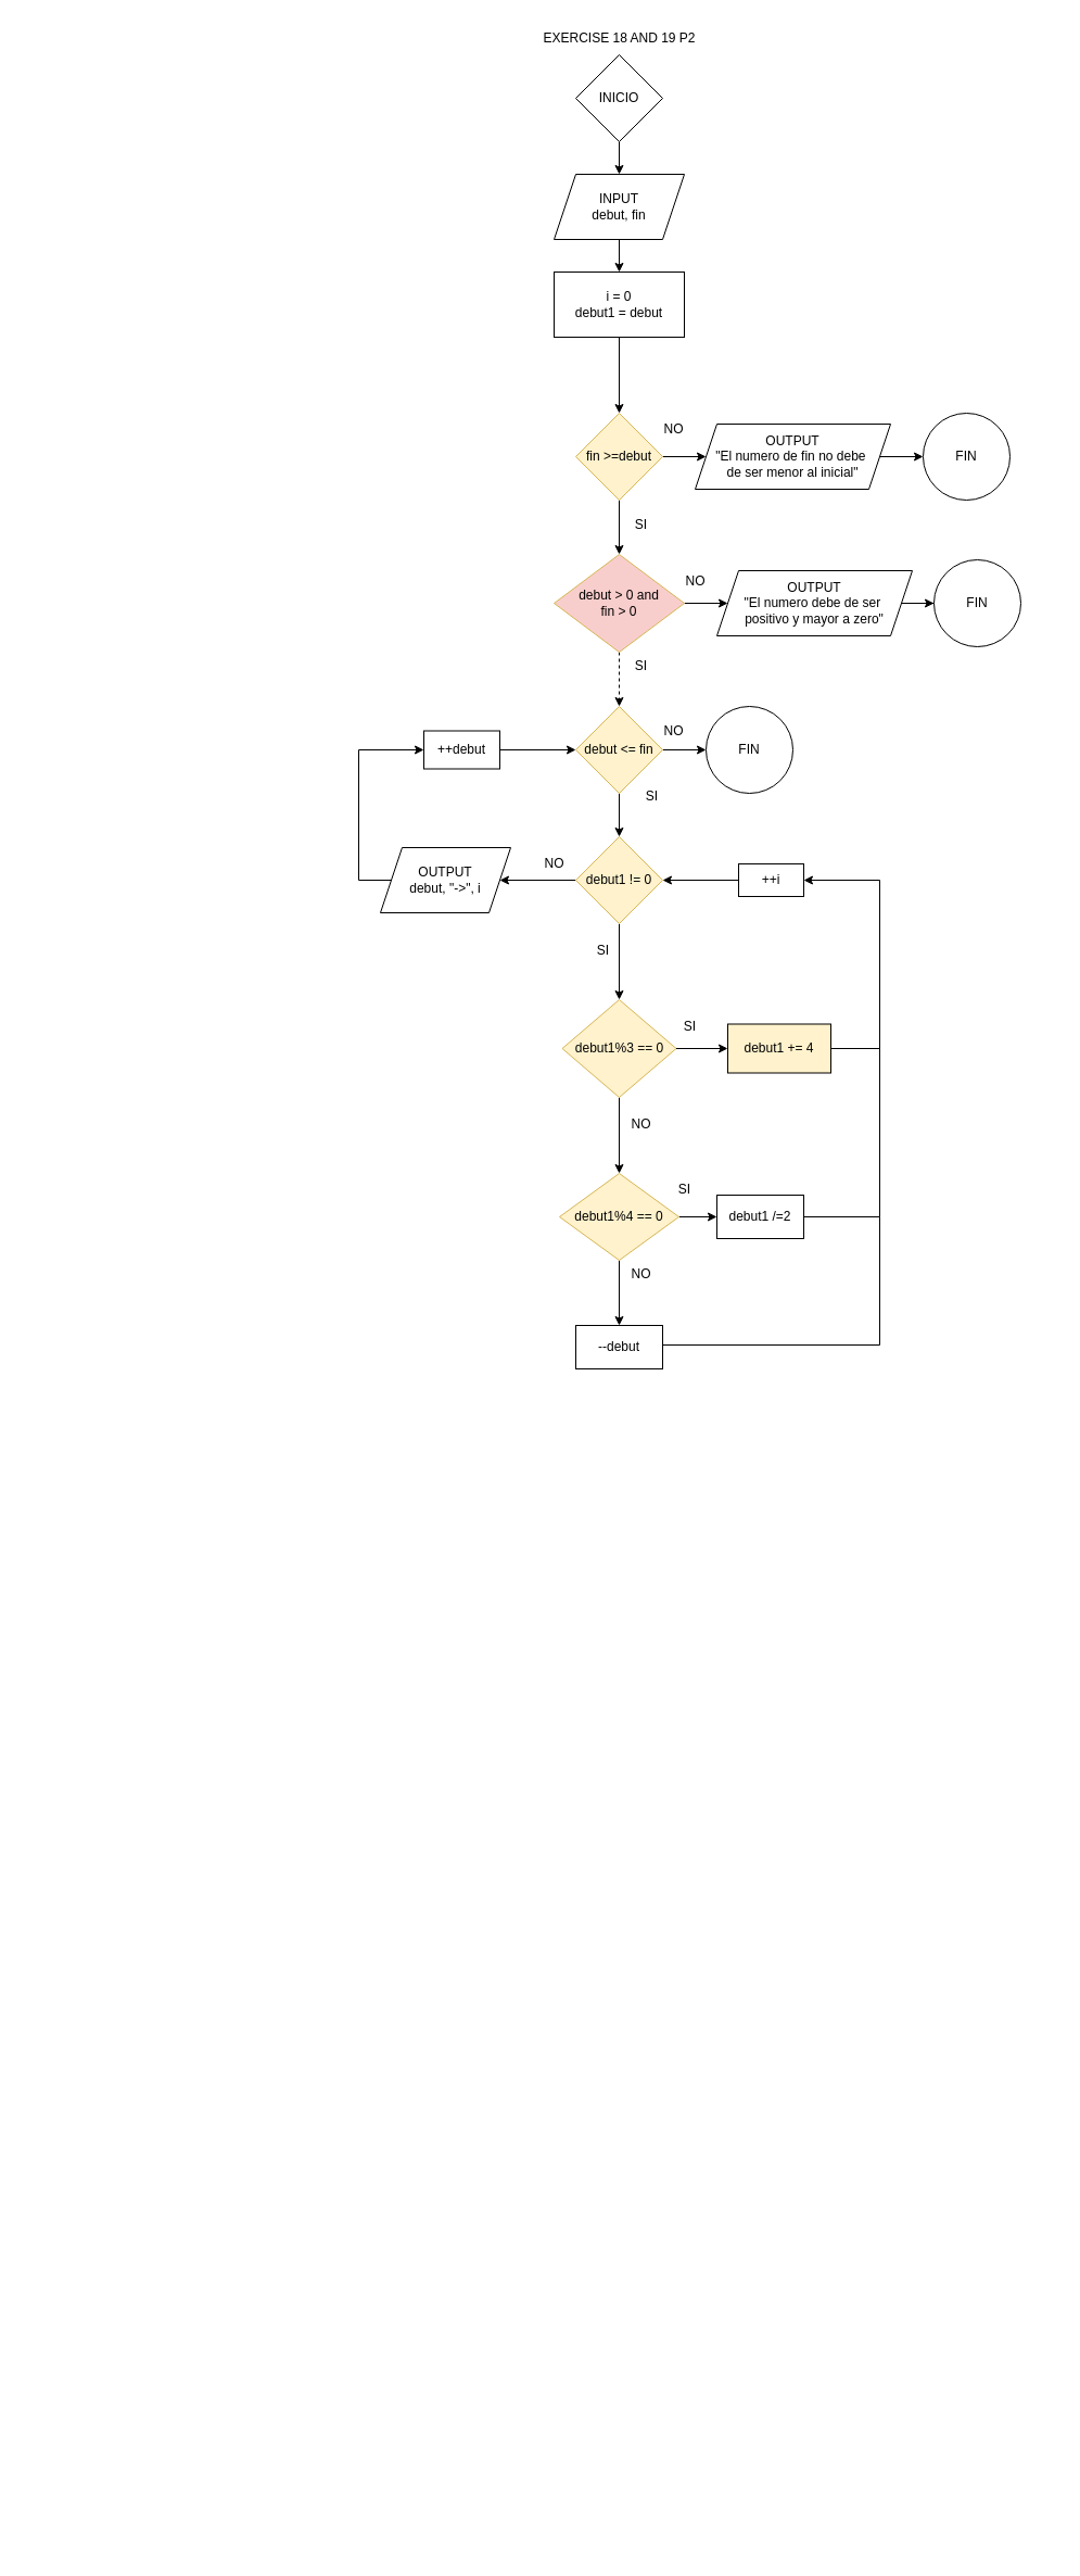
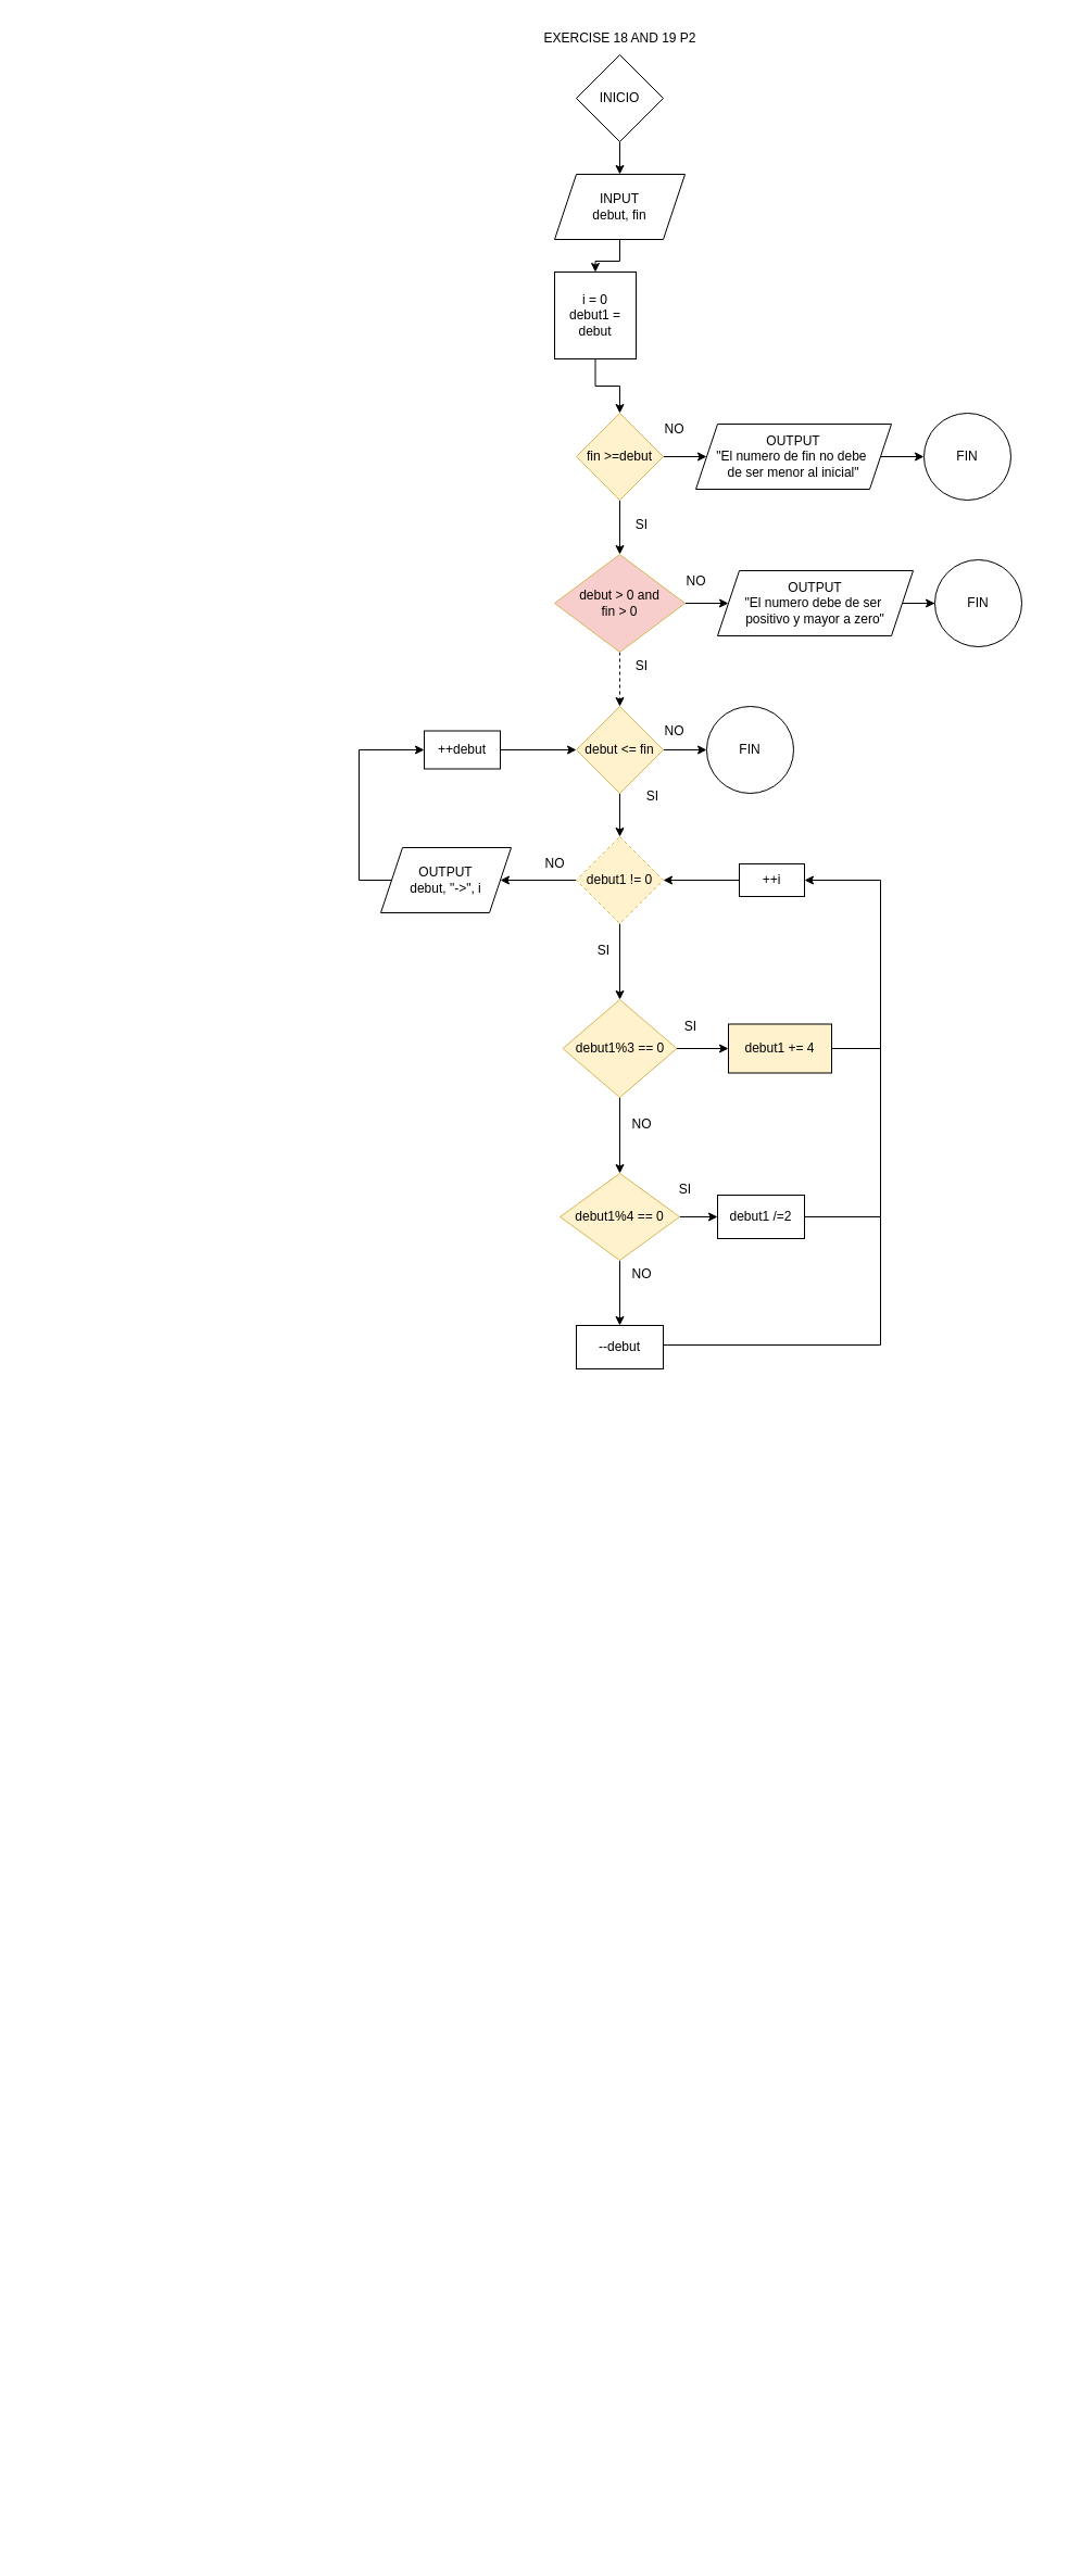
  <mxCell id="0" />
  <mxCell id="1" parent="0" />
  <mxCell id="2" value="EXERCISE 18 AND 19 P2" style="text;html=1;align=center;verticalAlign=middle;resizable=0;points=[];autosize=1;strokeColor=none;fillColor=none;" parent="1" vertex="1"><mxGeometry x="490" width="160" height="30" as="geometry" y="20" /></mxCell>
  <mxCell id="3" style="edgeStyle=orthogonalEdgeStyle;rounded=0;orthogonalLoop=1;jettySize=auto;html=1;exitX=0;exitY=0.5;exitDx=0;exitDy=0;entryX=0;entryY=0.5;entryDx=0;entryDy=0;" edge="1" parent="1"><mxGeometry relative="1" as="geometry"><mxPoint x="502.5" y="1330" as="targetPoint" /><Array as="points"><mxPoint x="20" y="2270" /><mxPoint x="20" y="1330" /></Array></mxGeometry></mxCell>
  <mxCell id="4" style="edgeStyle=orthogonalEdgeStyle;rounded=0;orthogonalLoop=1;jettySize=auto;html=1;exitX=0;exitY=0.5;exitDx=0;exitDy=0;entryX=0;entryY=0.5;entryDx=0;entryDy=0;" edge="1" parent="1"><mxGeometry relative="1" as="geometry"><mxPoint x="972.5" y="1410" as="targetPoint" /><Array as="points"><mxPoint x="490" y="2350" /><mxPoint x="490" y="1410" /></Array></mxGeometry></mxCell>
  <mxCell id="5" value="" style="edgeStyle=orthogonalEdgeStyle;rounded=0;orthogonalLoop=1;jettySize=auto;html=1;" edge="1" parent="1" source="6" target="8"><mxGeometry relative="1" as="geometry" /></mxCell>
  <mxCell id="6" value="INICIO" style="rhombus;whiteSpace=wrap;html=1;" vertex="1" parent="1"><mxGeometry x="530" y="50" width="80" height="80" as="geometry" /></mxCell>
  <mxCell id="7" value="" style="edgeStyle=orthogonalEdgeStyle;rounded=0;orthogonalLoop=1;jettySize=auto;html=1;" edge="1" parent="1" source="8" target="10"><mxGeometry relative="1" as="geometry" /></mxCell>
  <mxCell id="8" value="INPUT&lt;div&gt;debut, fin&lt;/div&gt;" style="shape=parallelogram;perimeter=parallelogramPerimeter;whiteSpace=wrap;html=1;fixedSize=1;" vertex="1" parent="1"><mxGeometry x="510" y="160" width="120" height="60" as="geometry" /></mxCell>
  <mxCell id="9" value="" style="edgeStyle=orthogonalEdgeStyle;rounded=0;orthogonalLoop=1;jettySize=auto;html=1;" edge="1" parent="1" source="10" target="13"><mxGeometry relative="1" as="geometry" /></mxCell>
- <mxCell id="10" value="i = 0&lt;div&gt;debut1 = debut&lt;/div&gt;" style="whiteSpace=wrap;html=1;" vertex="1" parent="1"><mxGeometry x="510" y="250" width="120" height="60" as="geometry" /></mxCell>
+ <mxCell id="10" value="i = 0&lt;div&gt;debut1 = debut&lt;/div&gt;" style="whiteSpace=wrap;html=1;" vertex="1" parent="1"><mxGeometry x="510" y="250" width="75" height="80" as="geometry" /></mxCell>
  <mxCell id="11" value="" style="edgeStyle=orthogonalEdgeStyle;rounded=0;orthogonalLoop=1;jettySize=auto;html=1;" edge="1" parent="1" source="13" target="16"><mxGeometry relative="1" as="geometry" /></mxCell>
  <mxCell id="12" value="" style="edgeStyle=orthogonalEdgeStyle;rounded=0;orthogonalLoop=1;jettySize=auto;html=1;" edge="1" parent="1" source="13" target="19"><mxGeometry relative="1" as="geometry" /></mxCell>
  <mxCell id="13" value="fin &amp;gt;=debut" style="rhombus;whiteSpace=wrap;html=1;fillColor=#fff2cc;strokeColor=#d6b656;" vertex="1" parent="1"><mxGeometry x="530" y="380" width="80" height="80" as="geometry" /></mxCell>
  <mxCell id="14" value="NO" style="text;html=1;align=center;verticalAlign=middle;resizable=0;points=[];autosize=1;strokeColor=none;fillColor=none;" vertex="1" parent="1"><mxGeometry x="600" y="380" width="40" height="30" as="geometry" /></mxCell>
  <mxCell id="15" value="" style="edgeStyle=orthogonalEdgeStyle;rounded=0;orthogonalLoop=1;jettySize=auto;html=1;" edge="1" parent="1" source="16" target="59"><mxGeometry relative="1" as="geometry" /></mxCell>
  <mxCell id="16" value="OUTPUT&lt;div&gt;&quot;El numero de fin no debe&amp;nbsp;&lt;/div&gt;&lt;div&gt;de ser menor al inicial&quot;&lt;/div&gt;" style="shape=parallelogram;perimeter=parallelogramPerimeter;whiteSpace=wrap;html=1;fixedSize=1;" vertex="1" parent="1"><mxGeometry x="640" y="390" width="180" height="60" as="geometry" /></mxCell>
  <mxCell id="17" value="" style="edgeStyle=orthogonalEdgeStyle;rounded=0;orthogonalLoop=1;jettySize=auto;html=1;" edge="1" parent="1" source="19" target="23"><mxGeometry relative="1" as="geometry" /></mxCell>
  <mxCell id="18" value="" style="edgeStyle=orthogonalEdgeStyle;rounded=0;orthogonalLoop=1;jettySize=auto;html=1;dashed=1;" edge="1" parent="1" source="19" target="26"><mxGeometry relative="1" as="geometry" /></mxCell>
  <mxCell id="19" value="debut &amp;gt; 0 and&lt;div&gt;fin &amp;gt; 0&lt;/div&gt;" style="rhombus;whiteSpace=wrap;html=1;fillColor=#f8cecc;strokeColor=#d6b656;" vertex="1" parent="1"><mxGeometry x="510" y="510" width="120" height="90" as="geometry" /></mxCell>
  <mxCell id="20" value="SI" style="text;html=1;align=center;verticalAlign=middle;resizable=0;points=[];autosize=1;strokeColor=none;fillColor=none;" vertex="1" parent="1"><mxGeometry x="575" y="468" width="30" height="30" as="geometry" /></mxCell>
  <mxCell id="21" value="NO" style="text;html=1;align=center;verticalAlign=middle;resizable=0;points=[];autosize=1;strokeColor=none;fillColor=none;" vertex="1" parent="1"><mxGeometry x="620" y="520" width="40" height="30" as="geometry" /></mxCell>
  <mxCell id="22" value="" style="edgeStyle=orthogonalEdgeStyle;rounded=0;orthogonalLoop=1;jettySize=auto;html=1;" edge="1" parent="1" source="23" target="60"><mxGeometry relative="1" as="geometry" /></mxCell>
  <mxCell id="23" value="OUTPUT&lt;div&gt;&quot;El numero debe de ser&amp;nbsp;&lt;/div&gt;&lt;div&gt;positivo y mayor a zero&quot;&lt;/div&gt;" style="shape=parallelogram;perimeter=parallelogramPerimeter;whiteSpace=wrap;html=1;fixedSize=1;" vertex="1" parent="1"><mxGeometry x="660" y="525" width="180" height="60" as="geometry" /></mxCell>
  <mxCell id="24" value="" style="edgeStyle=orthogonalEdgeStyle;rounded=0;orthogonalLoop=1;jettySize=auto;html=1;" edge="1" parent="1" source="26" target="28"><mxGeometry relative="1" as="geometry" /></mxCell>
  <mxCell id="25" value="" style="edgeStyle=orthogonalEdgeStyle;rounded=0;orthogonalLoop=1;jettySize=auto;html=1;" edge="1" parent="1" source="26" target="33"><mxGeometry relative="1" as="geometry" /></mxCell>
  <mxCell id="26" value="debut &amp;lt;= fin" style="rhombus;whiteSpace=wrap;html=1;fillColor=#fff2cc;strokeColor=#d6b656;" vertex="1" parent="1"><mxGeometry x="530" y="650" width="80" height="80" as="geometry" /></mxCell>
  <mxCell id="27" value="SI" style="text;html=1;align=center;verticalAlign=middle;resizable=0;points=[];autosize=1;strokeColor=none;fillColor=none;" vertex="1" parent="1"><mxGeometry x="575" y="598" width="30" height="30" as="geometry" /></mxCell>
  <mxCell id="28" value="FIN" style="ellipse;whiteSpace=wrap;html=1;" vertex="1" parent="1"><mxGeometry x="650" y="650" width="80" height="80" as="geometry" /></mxCell>
  <mxCell id="29" value="NO" style="text;html=1;align=center;verticalAlign=middle;resizable=0;points=[];autosize=1;strokeColor=none;fillColor=none;" vertex="1" parent="1"><mxGeometry x="600" y="658" width="40" height="30" as="geometry" /></mxCell>
  <mxCell id="30" value="SI" style="text;html=1;align=center;verticalAlign=middle;resizable=0;points=[];autosize=1;strokeColor=none;fillColor=none;" vertex="1" parent="1"><mxGeometry x="585" y="718" width="30" height="30" as="geometry" /></mxCell>
  <mxCell id="31" value="" style="edgeStyle=orthogonalEdgeStyle;rounded=0;orthogonalLoop=1;jettySize=auto;html=1;" edge="1" parent="1" source="33" target="35"><mxGeometry relative="1" as="geometry" /></mxCell>
  <mxCell id="32" value="" style="edgeStyle=orthogonalEdgeStyle;rounded=0;orthogonalLoop=1;jettySize=auto;html=1;" edge="1" parent="1" source="33" target="43"><mxGeometry relative="1" as="geometry" /></mxCell>
- <mxCell id="33" value="debut1 != 0" style="rhombus;whiteSpace=wrap;html=1;fillColor=#fff2cc;strokeColor=#d6b656;" vertex="1" parent="1"><mxGeometry x="530" y="770" width="80" height="80" as="geometry" /></mxCell>
+ <mxCell id="33" value="debut1 != 0" style="rhombus;whiteSpace=wrap;html=1;fillColor=#fff2cc;strokeColor=#d6b656;dashed=1;" vertex="1" parent="1"><mxGeometry x="530" y="770" width="80" height="80" as="geometry" /></mxCell>
  <mxCell id="34" style="edgeStyle=orthogonalEdgeStyle;rounded=0;orthogonalLoop=1;jettySize=auto;html=1;entryX=0;entryY=0.5;entryDx=0;entryDy=0;" edge="1" parent="1" source="35" target="37"><mxGeometry relative="1" as="geometry"><Array as="points"><mxPoint x="330" y="810" /><mxPoint x="330" y="690" /></Array></mxGeometry></mxCell>
  <mxCell id="35" value="OUTPUT&lt;div&gt;debut, &quot;-&amp;gt;&quot;, i&lt;/div&gt;" style="shape=parallelogram;perimeter=parallelogramPerimeter;whiteSpace=wrap;html=1;fixedSize=1;" vertex="1" parent="1"><mxGeometry x="350" y="780" width="120" height="60" as="geometry" /></mxCell>
  <mxCell id="36" style="edgeStyle=orthogonalEdgeStyle;rounded=0;orthogonalLoop=1;jettySize=auto;html=1;entryX=0;entryY=0.5;entryDx=0;entryDy=0;" edge="1" parent="1" source="37" target="26"><mxGeometry relative="1" as="geometry" /></mxCell>
  <mxCell id="37" value="++debut" style="whiteSpace=wrap;html=1;" vertex="1" parent="1"><mxGeometry x="390" y="672.5" width="70" height="35" as="geometry" /></mxCell>
  <mxCell id="38" value="NO" style="text;html=1;align=center;verticalAlign=middle;resizable=0;points=[];autosize=1;strokeColor=none;fillColor=none;" vertex="1" parent="1"><mxGeometry x="490" y="780" width="40" height="30" as="geometry" /></mxCell>
  <mxCell id="39" value="SI" style="text;html=1;align=center;verticalAlign=middle;resizable=0;points=[];autosize=1;strokeColor=none;fillColor=none;" vertex="1" parent="1"><mxGeometry x="540" y="860" width="30" height="30" as="geometry" /></mxCell>
  <mxCell id="40" value="" style="edgeStyle=orthogonalEdgeStyle;rounded=0;orthogonalLoop=1;jettySize=auto;html=1;entryX=0;entryY=0.5;entryDx=0;entryDy=0;" edge="1" parent="1" target="45"><mxGeometry relative="1" as="geometry"><mxPoint x="677.5" y="964.5" as="sourcePoint" /><mxPoint x="830" y="964.5" as="targetPoint" /><Array as="points" /></mxGeometry></mxCell>
  <mxCell id="41" style="edgeStyle=orthogonalEdgeStyle;rounded=0;orthogonalLoop=1;jettySize=auto;html=1;entryX=0;entryY=0.5;entryDx=0;entryDy=0;" edge="1" parent="1" source="43" target="45"><mxGeometry relative="1" as="geometry" /></mxCell>
  <mxCell id="42" value="" style="edgeStyle=orthogonalEdgeStyle;rounded=0;orthogonalLoop=1;jettySize=auto;html=1;" edge="1" parent="1" source="43" target="51"><mxGeometry relative="1" as="geometry" /></mxCell>
  <mxCell id="43" value="debut1%3 == 0" style="rhombus;whiteSpace=wrap;html=1;fillColor=#fff2cc;strokeColor=#d6b656;" vertex="1" parent="1"><mxGeometry x="517.5" y="920" width="105" height="90" as="geometry" /></mxCell>
  <mxCell id="44" style="edgeStyle=orthogonalEdgeStyle;rounded=0;orthogonalLoop=1;jettySize=auto;html=1;entryX=1;entryY=0.5;entryDx=0;entryDy=0;" edge="1" parent="1" source="48" target="33"><mxGeometry relative="1" as="geometry"><Array as="points" /></mxGeometry></mxCell>
  <mxCell id="45" value="debut1 += 4" style="whiteSpace=wrap;html=1;fillColor=#fff2cc;" vertex="1" parent="1"><mxGeometry x="670" y="942.5" width="95" height="45" as="geometry" /></mxCell>
  <mxCell id="46" value="SI" style="text;html=1;align=center;verticalAlign=middle;resizable=0;points=[];autosize=1;strokeColor=none;fillColor=none;" vertex="1" parent="1"><mxGeometry x="620" y="930" width="30" height="30" as="geometry" /></mxCell>
  <mxCell id="47" value="" style="edgeStyle=orthogonalEdgeStyle;rounded=0;orthogonalLoop=1;jettySize=auto;html=1;entryX=1;entryY=0.5;entryDx=0;entryDy=0;" edge="1" parent="1" source="45" target="48"><mxGeometry relative="1" as="geometry"><mxPoint x="710" y="943" as="sourcePoint" /><mxPoint x="610" y="810" as="targetPoint" /><Array as="points"><mxPoint x="810" y="965" /><mxPoint x="810" y="810" /></Array></mxGeometry></mxCell>
  <mxCell id="48" value="++i" style="whiteSpace=wrap;html=1;" vertex="1" parent="1"><mxGeometry x="680" y="795" width="60" height="30" as="geometry" /></mxCell>
  <mxCell id="49" value="" style="edgeStyle=orthogonalEdgeStyle;rounded=0;orthogonalLoop=1;jettySize=auto;html=1;" edge="1" parent="1" source="51" target="53"><mxGeometry relative="1" as="geometry" /></mxCell>
  <mxCell id="50" value="" style="edgeStyle=orthogonalEdgeStyle;rounded=0;orthogonalLoop=1;jettySize=auto;html=1;" edge="1" parent="1" source="51" target="56"><mxGeometry relative="1" as="geometry" /></mxCell>
  <mxCell id="51" value="debut1%4 == 0" style="rhombus;whiteSpace=wrap;html=1;fillColor=#fff2cc;strokeColor=#d6b656;" vertex="1" parent="1"><mxGeometry x="515" y="1080" width="110" height="80" as="geometry" /></mxCell>
  <mxCell id="52" value="NO" style="text;html=1;align=center;verticalAlign=middle;resizable=0;points=[];autosize=1;strokeColor=none;fillColor=none;" vertex="1" parent="1"><mxGeometry x="570" y="1020" width="40" height="30" as="geometry" /></mxCell>
  <mxCell id="53" value="debut1 /=2" style="whiteSpace=wrap;html=1;" vertex="1" parent="1"><mxGeometry x="660" y="1100" width="80" height="40" as="geometry" /></mxCell>
  <mxCell id="54" value="" style="endArrow=none;html=1;rounded=0;" edge="1" parent="1"><mxGeometry width="50" height="50" relative="1" as="geometry"><mxPoint x="740" y="1120" as="sourcePoint" /><mxPoint x="810" y="960" as="targetPoint" /><Array as="points"><mxPoint x="810" y="1120" /></Array></mxGeometry></mxCell>
  <mxCell id="55" value="SI" style="text;html=1;align=center;verticalAlign=middle;resizable=0;points=[];autosize=1;strokeColor=none;fillColor=none;" vertex="1" parent="1"><mxGeometry x="615" y="1080" width="30" height="30" as="geometry" /></mxCell>
  <mxCell id="56" value="--debut" style="whiteSpace=wrap;html=1;" vertex="1" parent="1"><mxGeometry x="530" y="1220" width="80" height="40" as="geometry" /></mxCell>
  <mxCell id="57" value="NO" style="text;html=1;align=center;verticalAlign=middle;resizable=0;points=[];autosize=1;strokeColor=none;fillColor=none;" vertex="1" parent="1"><mxGeometry x="570" y="1158" width="40" height="30" as="geometry" /></mxCell>
  <mxCell id="58" value="" style="endArrow=none;html=1;rounded=0;" edge="1" parent="1"><mxGeometry width="50" height="50" relative="1" as="geometry"><mxPoint x="610" y="1238" as="sourcePoint" /><mxPoint x="810" y="1120" as="targetPoint" /><Array as="points"><mxPoint x="810" y="1238" /></Array></mxGeometry></mxCell>
  <mxCell id="59" value="FIN" style="ellipse;whiteSpace=wrap;html=1;" vertex="1" parent="1"><mxGeometry x="850" y="380" width="80" height="80" as="geometry" /></mxCell>
  <mxCell id="60" value="FIN" style="ellipse;whiteSpace=wrap;html=1;" vertex="1" parent="1"><mxGeometry x="860" y="515" width="80" height="80" as="geometry" /></mxCell>
